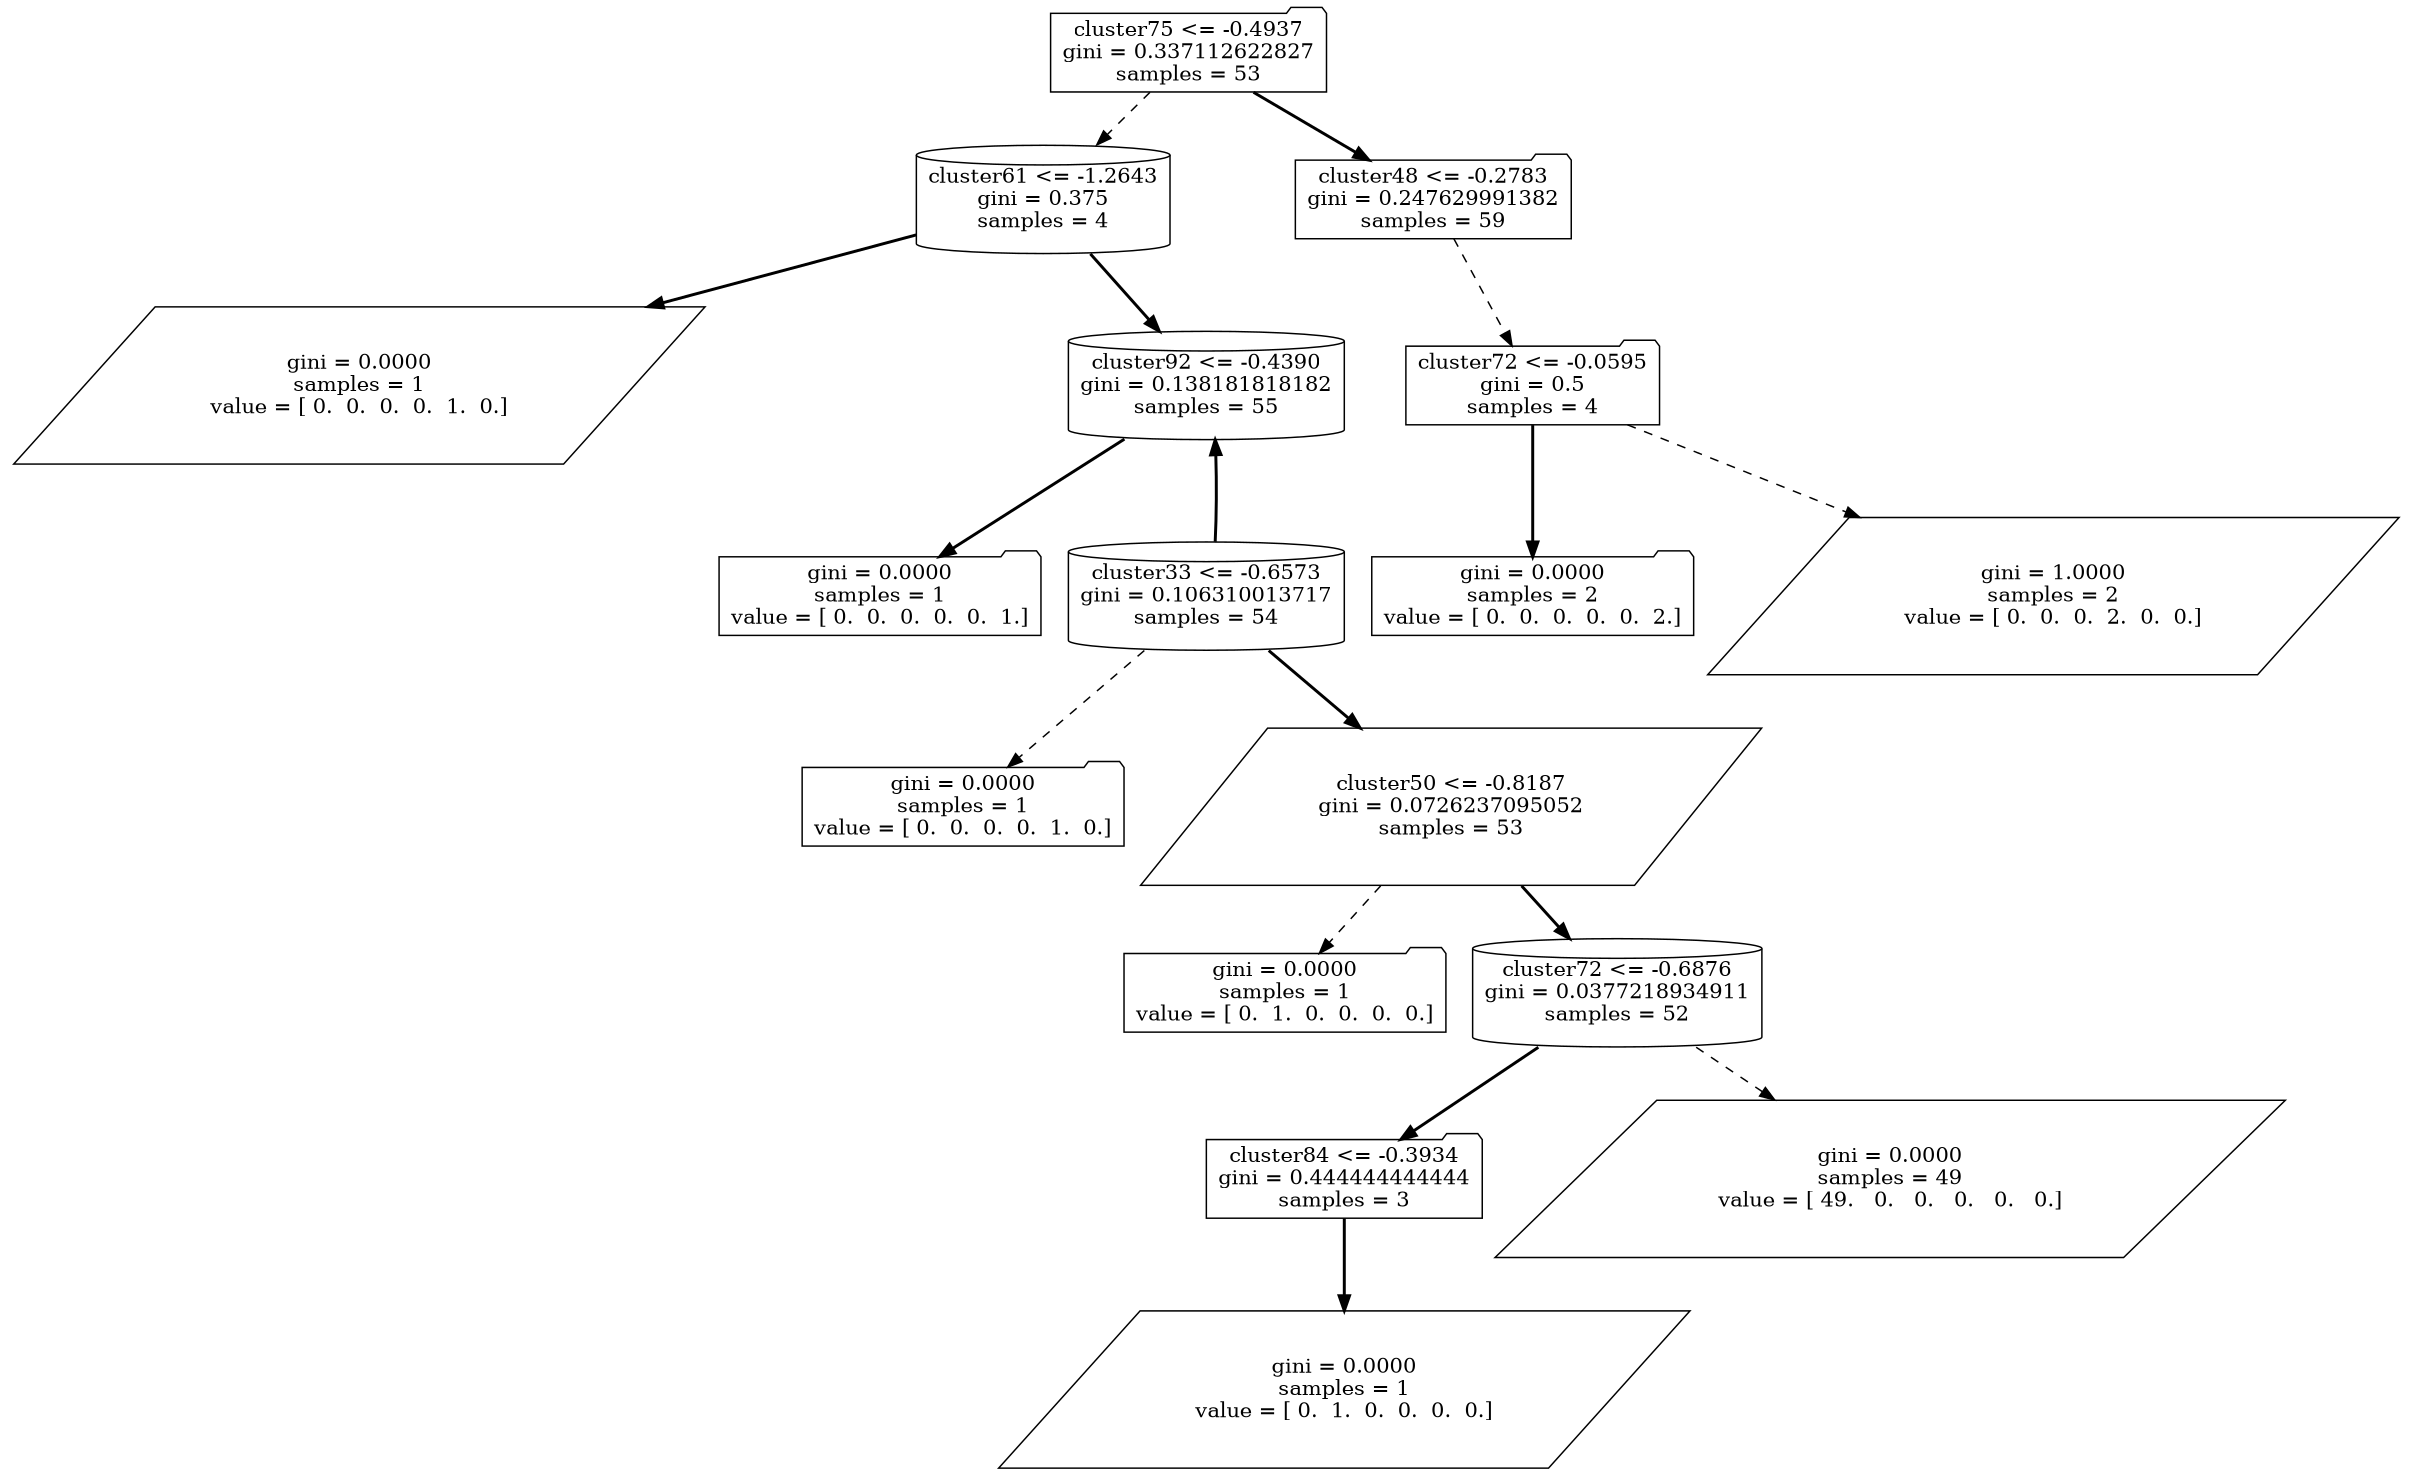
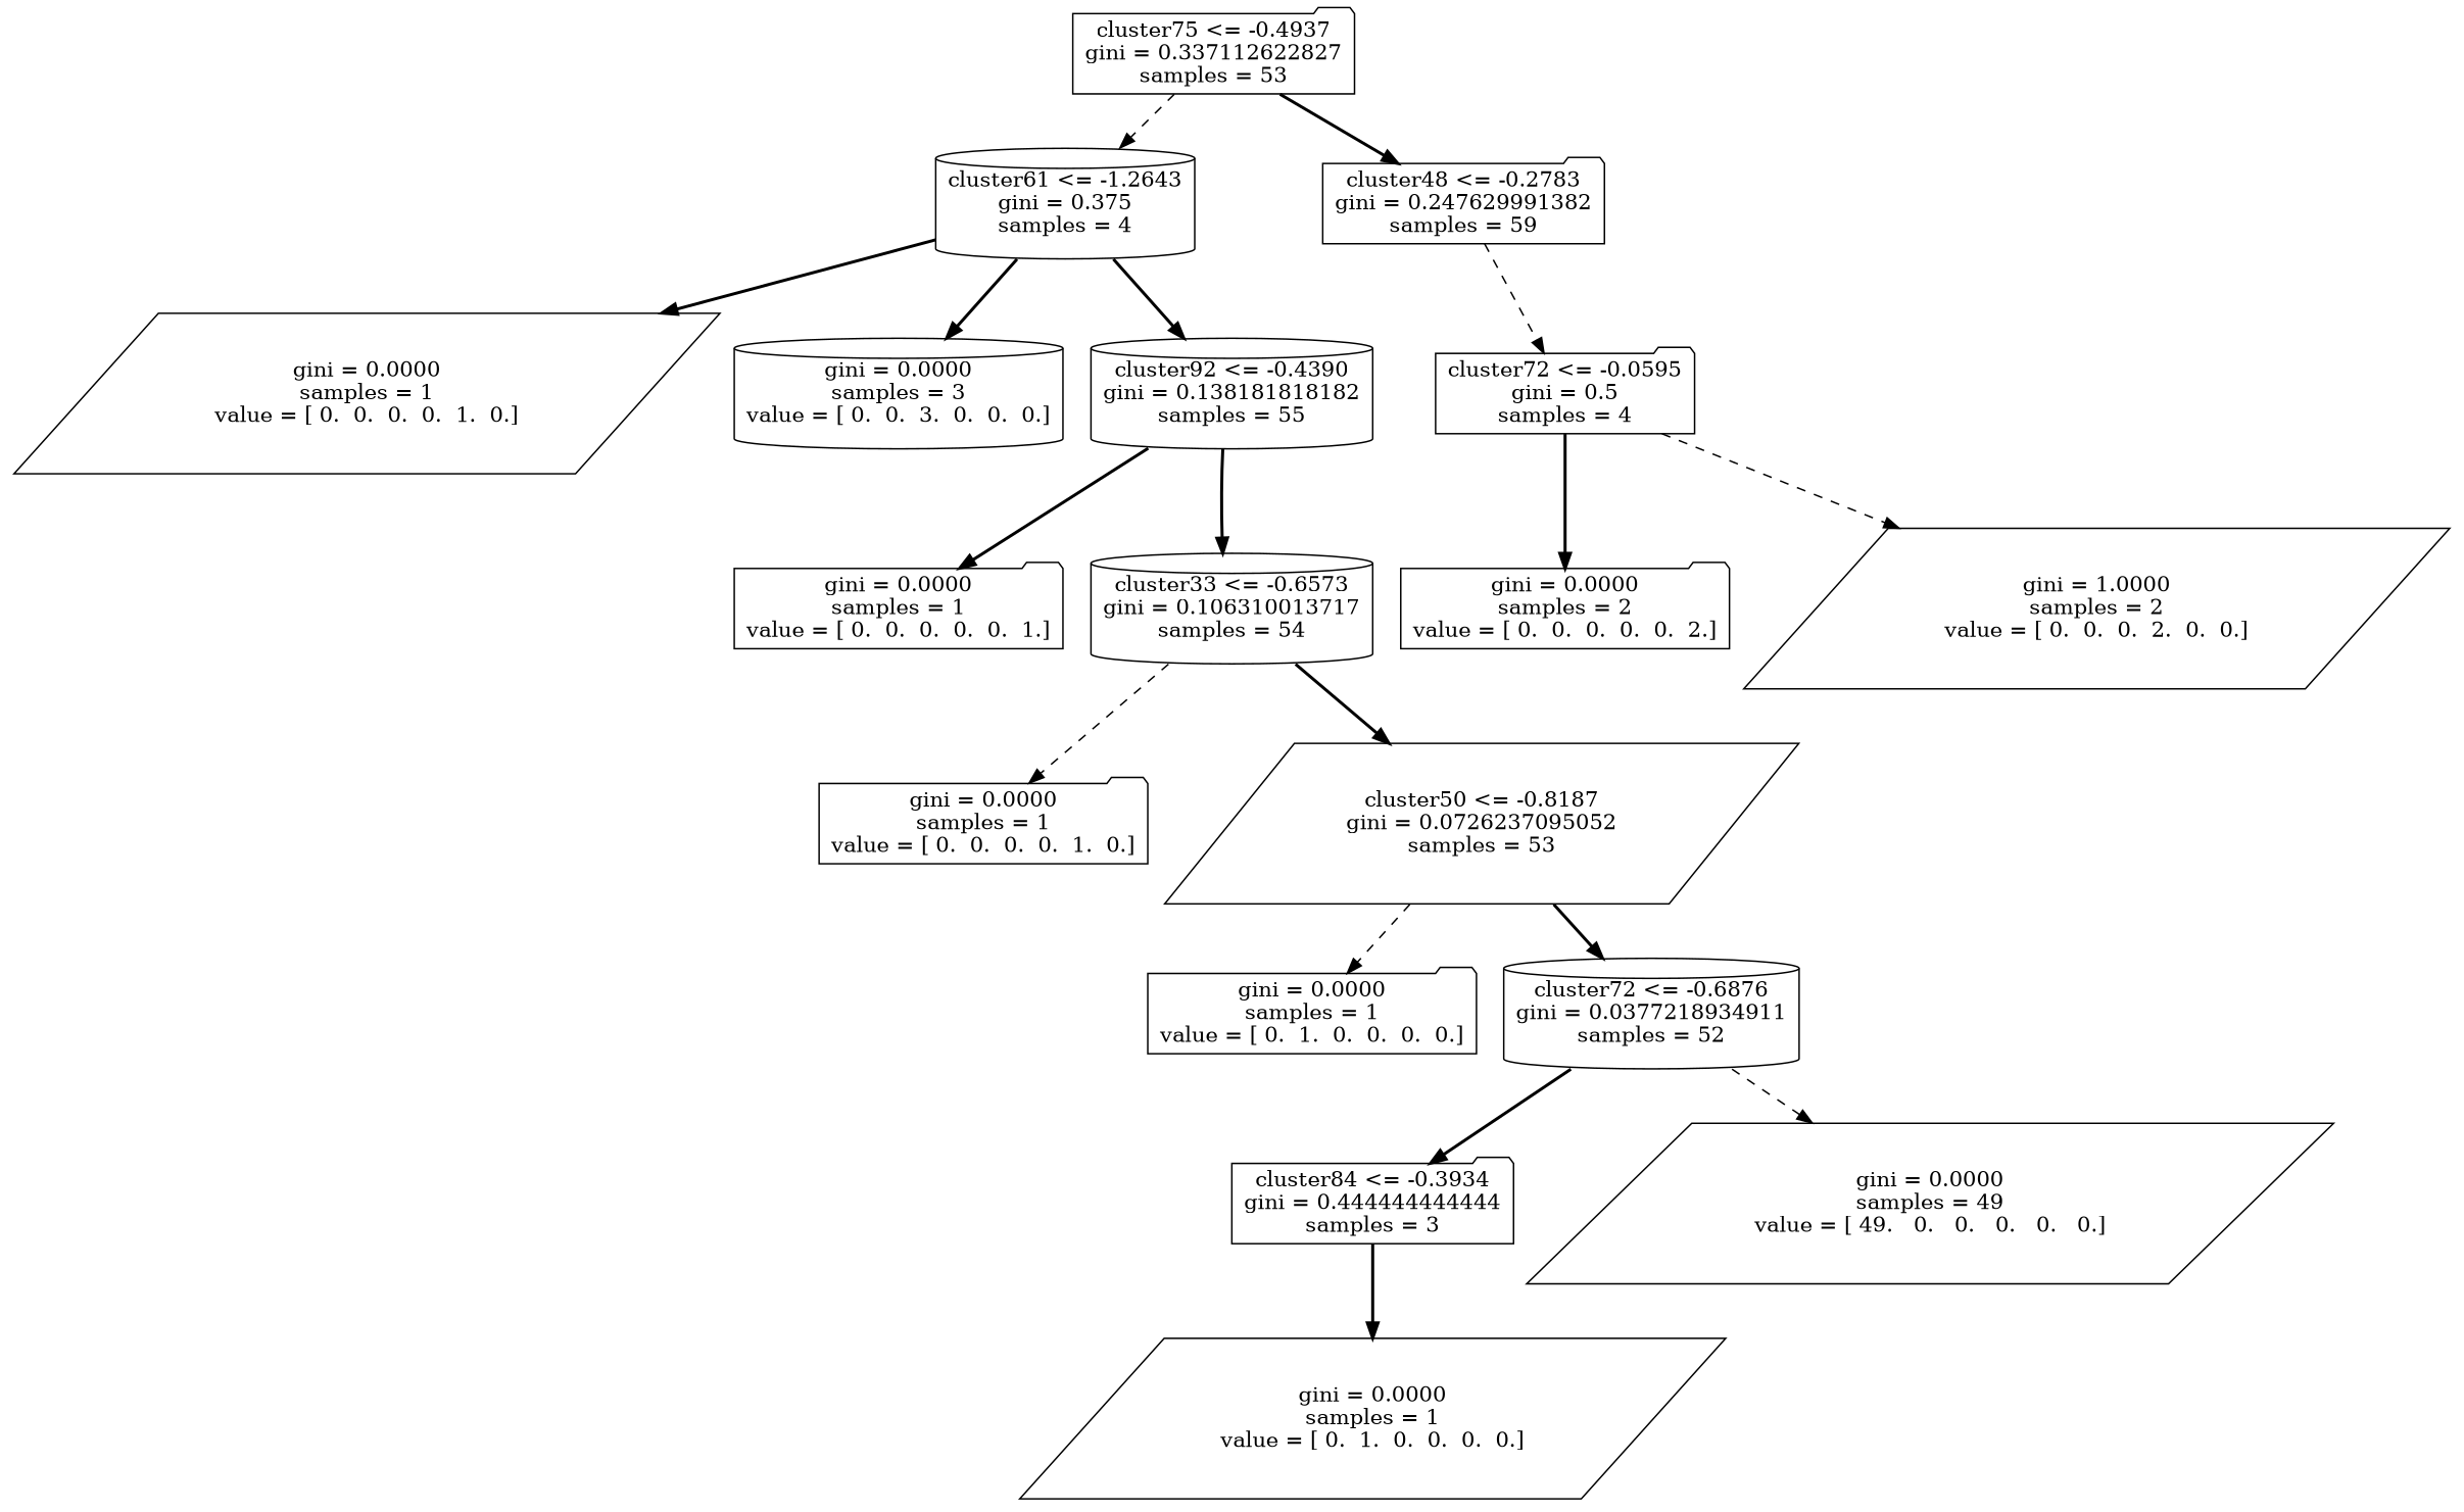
  digraph {
    node [shape=folder]
    edge [style=bold]
    n1 [label="cluster75 <= -0.4937\ngini = 0.337112622827\nsamples = 53"]
    n2 [label="cluster61 <= -1.2643\ngini = 0.375\nsamples = 4" shape=cylinder]
    n3 [label="cluster48 <= -0.2783\ngini = 0.247629991382\nsamples = 59"]
    n4 [label="gini = 0.0000\nsamples = 1\nvalue = [ 0.  0.  0.  0.  1.  0.]" shape=parallelogram]
+   n5 [label="gini = 0.0000\nsamples = 3\nvalue = [ 0.  0.  3.  0.  0.  0.]" shape=cylinder]
    n6 [label="cluster92 <= -0.4390\ngini = 0.138181818182\nsamples = 55" shape=cylinder]
    n7 [label="cluster72 <= -0.0595\ngini = 0.5\nsamples = 4"]
    n8 [label="gini = 0.0000\nsamples = 2\nvalue = [ 0.  0.  0.  0.  0.  2.]"]
    n9 [label="gini = 1.0000\nsamples = 2\nvalue = [ 0.  0.  0.  2.  0.  0.]" shape=parallelogram]
    n10 [label="gini = 0.0000\nsamples = 1\nvalue = [ 0.  0.  0.  0.  0.  1.]"]
    n11 [label="cluster33 <= -0.6573\ngini = 0.106310013717\nsamples = 54" shape=cylinder]
    n12 [label="gini = 0.0000\nsamples = 1\nvalue = [ 0.  0.  0.  0.  1.  0.]"]
    n13 [label="cluster50 <= -0.8187\ngini = 0.0726237095052\nsamples = 53" shape=parallelogram]
    n14 [label="gini = 0.0000\nsamples = 1\nvalue = [ 0.  1.  0.  0.  0.  0.]"]
    n15 [label="cluster72 <= -0.6876\ngini = 0.0377218934911\nsamples = 52" shape=cylinder]
    n16 [label="cluster84 <= -0.3934\ngini = 0.444444444444\nsamples = 3"]
    n17 [label="gini = 0.0000\nsamples = 49\nvalue = [ 49.   0.   0.   0.   0.   0.]" shape=parallelogram]
    n18 [label="gini = 0.0000\nsamples = 1\nvalue = [ 0.  1.  0.  0.  0.  0.]" shape=parallelogram]
    n1 -> n2 [style=dashed]
    n1 -> n3
    n2 -> n4
+   n2 -> n5
    n2 -> n6
    n3 -> n7 [style=dashed]
    n6 -> n10
-   n11 -> n6
+   n6 -> n11
    n7 -> n8
    n7 -> n9 [style=dashed]
    n11 -> n12 [style=dashed]
    n11 -> n13
    n13 -> n14 [style=dashed]
    n13 -> n15
    n15 -> n16
    n15 -> n17 [style=dashed]
    n16 -> n18
  }
